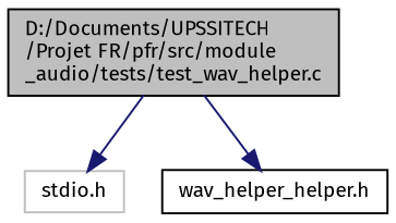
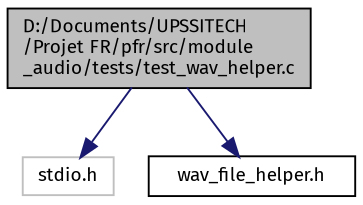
  digraph {
    fontname="Fira Sans"
    node [color=black fillcolor=white fontname="Fira Sans" fontsize=10 shape=record style=filled]
    edge [color=midnightblue fontname="Fira Sans" fontsize=10 labelfontname=Helvetica labelfontsize=10 style=solid]
    n1 [fillcolor=grey75 fontcolor=black height=0.2 label="D:/Documents/UPSSITECH\l/Projet FR/pfr/src/module\l_audio/tests/test_wav_helper.c" width=0.4]
    n2 [color=grey75 height=0.2 label="stdio.h" width=0.4]
-   n3 [height=0.2 label="wav_helper_helper.h" width=0.4]
+   n3 [height=0.2 label="wav_file_helper.h" width=0.4]
    n1 -> n2
    n1 -> n3
  }
